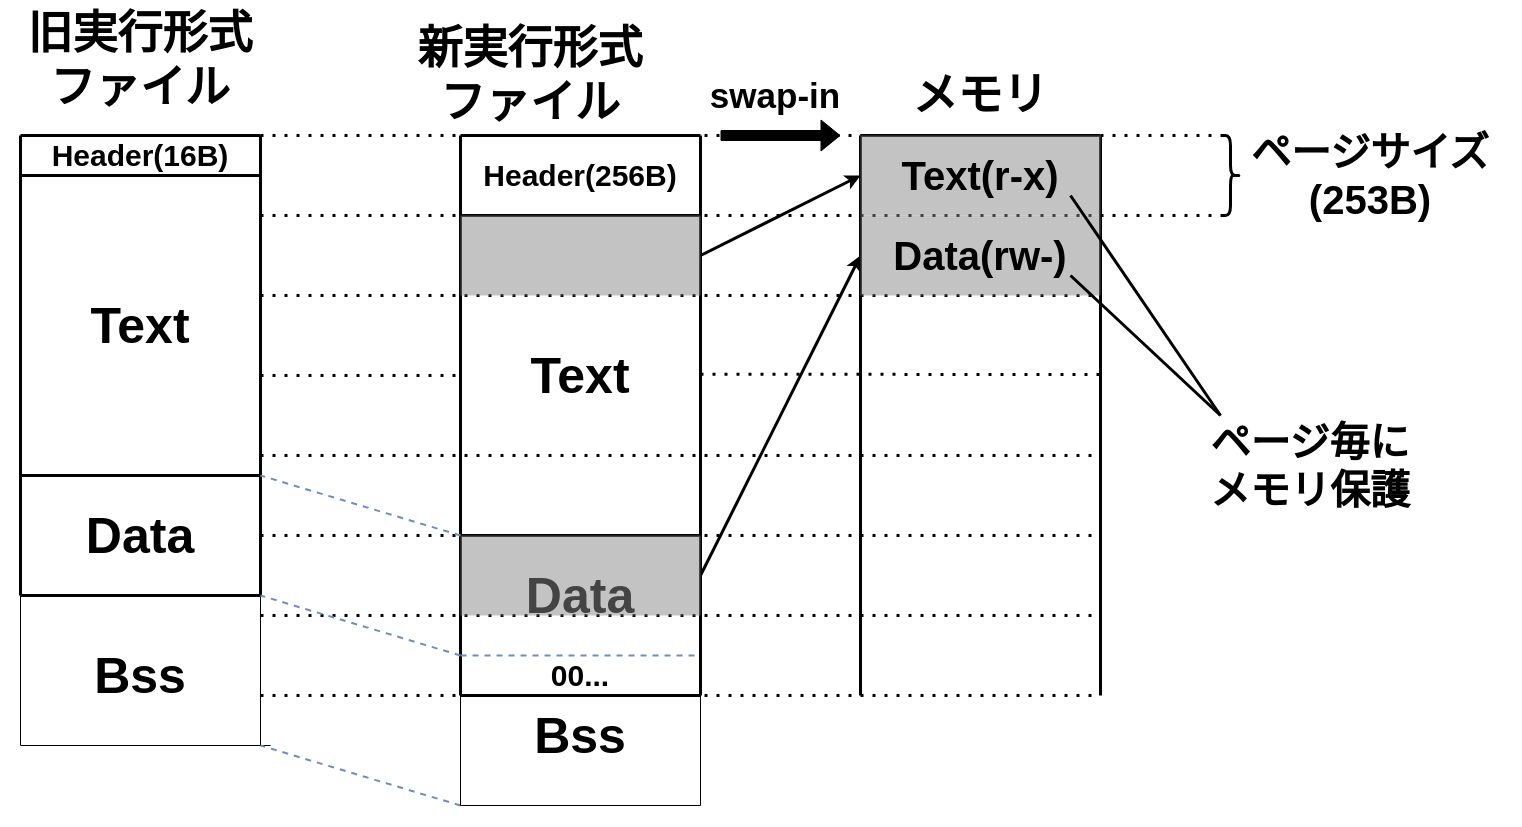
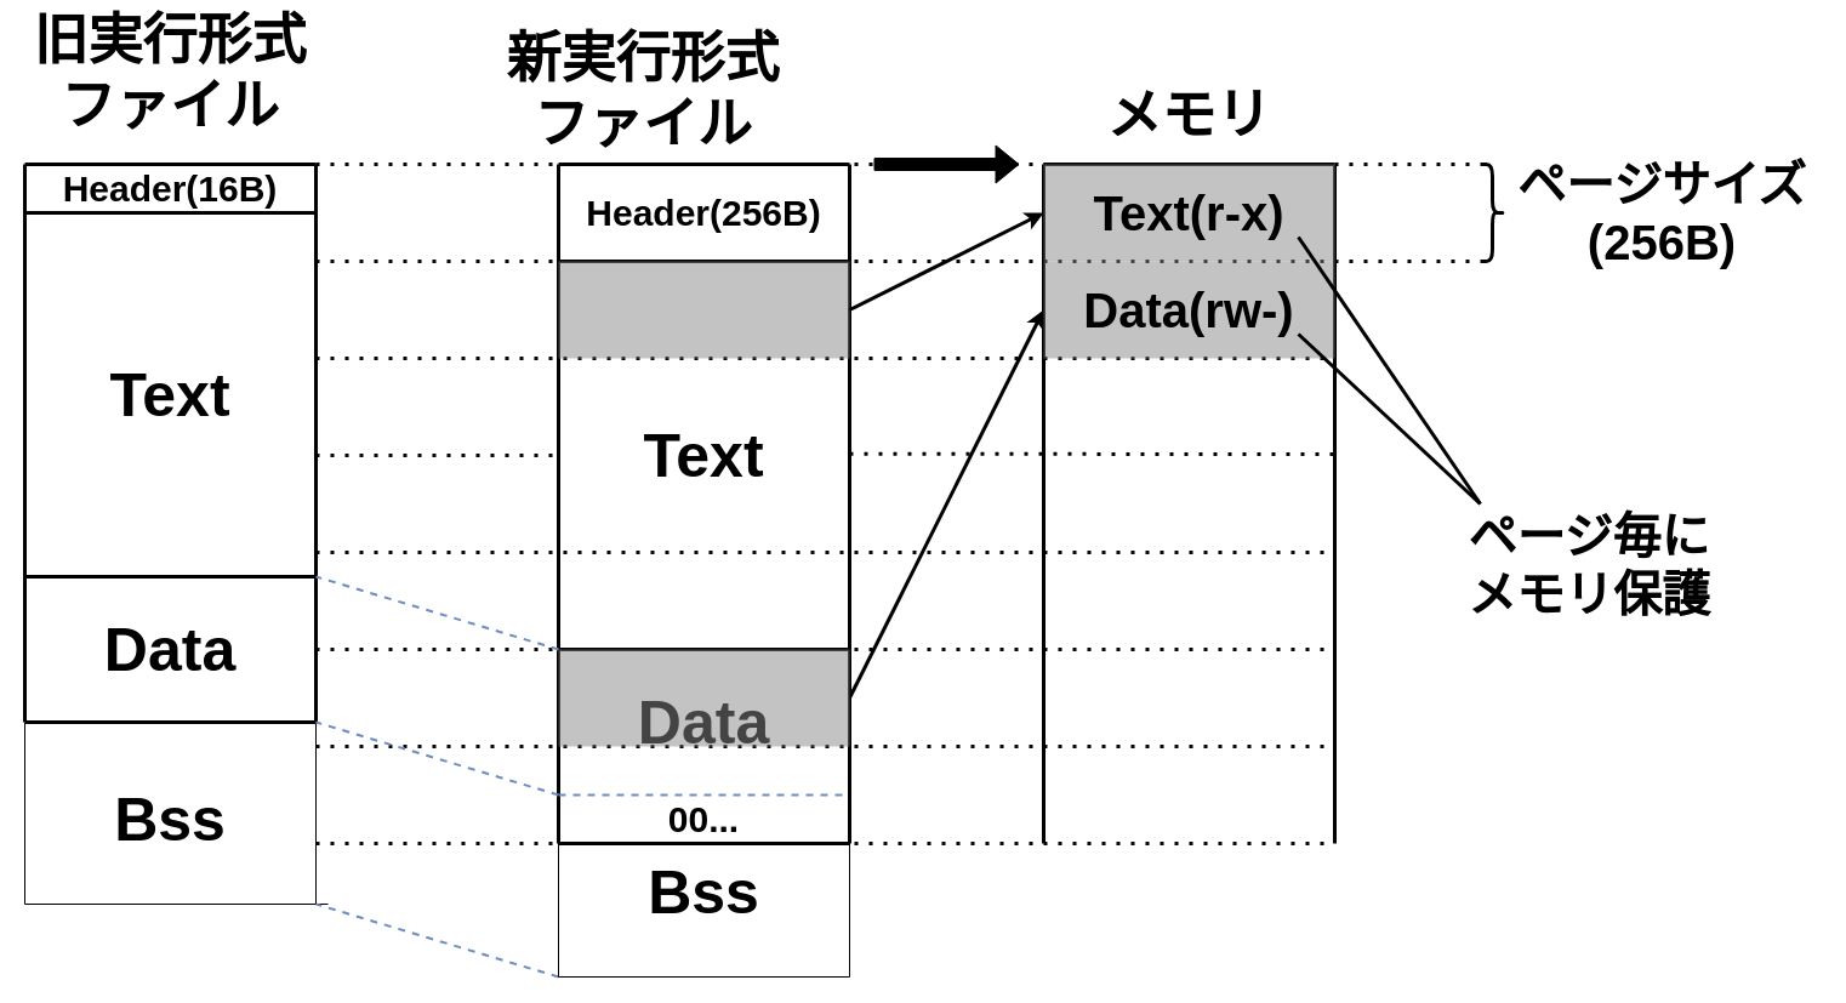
  <mxCell id="0" />
  <mxCell id="1" parent="0" />
  <mxCell id="2" value="" style="endArrow=none;html=1;rounded=0;strokeWidth=3;" parent="1" edge="1"><mxGeometry width="50" height="50" relative="1" as="geometry"><mxPoint x="20" y="135" as="sourcePoint" /><mxPoint x="20" y="595" as="targetPoint" /></mxGeometry></mxCell>
  <mxCell id="3" value="" style="endArrow=none;html=1;rounded=0;strokeWidth=3;" parent="1" edge="1"><mxGeometry width="50" height="50" relative="1" as="geometry"><mxPoint x="260" y="135" as="sourcePoint" /><mxPoint x="260" y="595" as="targetPoint" /></mxGeometry></mxCell>
  <mxCell id="4" value="" style="endArrow=none;html=1;rounded=0;strokeWidth=3;" parent="1" edge="1"><mxGeometry width="50" height="50" relative="1" as="geometry"><mxPoint x="20" y="135" as="sourcePoint" /><mxPoint x="260" y="135" as="targetPoint" /></mxGeometry></mxCell>
  <mxCell id="5" value="" style="endArrow=none;html=1;rounded=0;strokeWidth=3;" parent="1" edge="1"><mxGeometry width="50" height="50" relative="1" as="geometry"><mxPoint x="20" y="595" as="sourcePoint" /><mxPoint x="260" y="595" as="targetPoint" /></mxGeometry></mxCell>
  <mxCell id="6" value="" style="endArrow=none;html=1;rounded=0;strokeWidth=3;" parent="1" edge="1"><mxGeometry width="50" height="50" relative="1" as="geometry"><mxPoint x="460" y="135" as="sourcePoint" /><mxPoint x="460" y="695" as="targetPoint" /></mxGeometry></mxCell>
  <mxCell id="7" value="" style="endArrow=none;html=1;rounded=0;strokeWidth=3;" parent="1" edge="1"><mxGeometry width="50" height="50" relative="1" as="geometry"><mxPoint x="460" y="135" as="sourcePoint" /><mxPoint x="700" y="135" as="targetPoint" /></mxGeometry></mxCell>
  <mxCell id="8" value="" style="endArrow=none;html=1;rounded=0;strokeWidth=3;" parent="1" edge="1"><mxGeometry width="50" height="50" relative="1" as="geometry"><mxPoint x="20" y="175" as="sourcePoint" /><mxPoint x="260" y="175" as="targetPoint" /></mxGeometry></mxCell>
  <mxCell id="9" value="" style="endArrow=none;html=1;rounded=0;strokeWidth=3;" parent="1" edge="1"><mxGeometry width="50" height="50" relative="1" as="geometry"><mxPoint x="700" y="135" as="sourcePoint" /><mxPoint x="700" y="695" as="targetPoint" /></mxGeometry></mxCell>
  <mxCell id="10" value="" style="endArrow=none;html=1;rounded=0;strokeWidth=3;" parent="1" edge="1"><mxGeometry width="50" height="50" relative="1" as="geometry"><mxPoint x="460" y="695" as="sourcePoint" /><mxPoint x="700" y="695" as="targetPoint" /></mxGeometry></mxCell>
  <mxCell id="11" value="" style="endArrow=none;dashed=1;html=1;dashPattern=1 3;strokeWidth=3;rounded=0;" parent="1" edge="1"><mxGeometry width="50" height="50" relative="1" as="geometry"><mxPoint x="260" y="135" as="sourcePoint" /><mxPoint x="1220" y="135" as="targetPoint" /></mxGeometry></mxCell>
  <mxCell id="12" value="" style="endArrow=none;dashed=1;html=1;dashPattern=1 3;strokeWidth=3;rounded=0;" parent="1" edge="1"><mxGeometry width="50" height="50" relative="1" as="geometry"><mxPoint x="260" y="215" as="sourcePoint" /><mxPoint x="1220" y="215" as="targetPoint" /></mxGeometry></mxCell>
  <mxCell id="13" value="" style="endArrow=none;dashed=1;html=1;dashPattern=1 3;strokeWidth=3;rounded=0;" parent="1" edge="1"><mxGeometry width="50" height="50" relative="1" as="geometry"><mxPoint x="260" y="295" as="sourcePoint" /><mxPoint x="1100" y="295" as="targetPoint" /></mxGeometry></mxCell>
  <mxCell id="14" value="" style="endArrow=none;dashed=1;html=1;dashPattern=1 3;strokeWidth=3;rounded=0;startArrow=none;" parent="1" source="37" edge="1"><mxGeometry width="50" height="50" relative="1" as="geometry"><mxPoint x="260" y="375" as="sourcePoint" /><mxPoint x="700" y="375" as="targetPoint" /></mxGeometry></mxCell>
  <mxCell id="15" value="" style="endArrow=none;dashed=1;html=1;dashPattern=1 3;strokeWidth=3;rounded=0;" parent="1" edge="1"><mxGeometry width="50" height="50" relative="1" as="geometry"><mxPoint x="260" y="455" as="sourcePoint" /><mxPoint x="1100" y="455" as="targetPoint" /></mxGeometry></mxCell>
  <mxCell id="16" value="" style="endArrow=none;dashed=1;html=1;dashPattern=1 3;strokeWidth=3;rounded=0;" parent="1" edge="1"><mxGeometry width="50" height="50" relative="1" as="geometry"><mxPoint x="260" y="535" as="sourcePoint" /><mxPoint x="1100" y="535" as="targetPoint" /></mxGeometry></mxCell>
  <mxCell id="17" value="" style="endArrow=none;dashed=1;html=1;dashPattern=1 3;strokeWidth=3;rounded=0;" parent="1" edge="1"><mxGeometry width="50" height="50" relative="1" as="geometry"><mxPoint x="260" y="615" as="sourcePoint" /><mxPoint x="1100" y="615" as="targetPoint" /></mxGeometry></mxCell>
  <mxCell id="18" value="" style="endArrow=none;dashed=1;html=1;dashPattern=1 3;strokeWidth=3;rounded=0;" parent="1" edge="1"><mxGeometry width="50" height="50" relative="1" as="geometry"><mxPoint x="260" y="695" as="sourcePoint" /><mxPoint x="1100" y="695" as="targetPoint" /></mxGeometry></mxCell>
  <mxCell id="19" value="" style="endArrow=none;html=1;rounded=0;strokeWidth=3;" parent="1" edge="1"><mxGeometry width="50" height="50" relative="1" as="geometry"><mxPoint x="460" y="215" as="sourcePoint" /><mxPoint x="700" y="215" as="targetPoint" /></mxGeometry></mxCell>
  <mxCell id="20" value="" style="endArrow=none;html=1;rounded=0;strokeWidth=3;" parent="1" edge="1"><mxGeometry width="50" height="50" relative="1" as="geometry"><mxPoint x="460" y="535" as="sourcePoint" /><mxPoint x="700" y="535" as="targetPoint" /></mxGeometry></mxCell>
  <mxCell id="21" value="" style="endArrow=none;html=1;rounded=0;strokeWidth=3;" parent="1" edge="1"><mxGeometry width="50" height="50" relative="1" as="geometry"><mxPoint x="20" y="475" as="sourcePoint" /><mxPoint x="260" y="475" as="targetPoint" /></mxGeometry></mxCell>
  <mxCell id="22" value="" style="endArrow=none;html=1;strokeWidth=1;rounded=0;" parent="1" edge="1"><mxGeometry width="50" height="50" relative="1" as="geometry"><mxPoint x="20" y="595" as="sourcePoint" /><mxPoint x="20" y="745" as="targetPoint" /></mxGeometry></mxCell>
  <mxCell id="23" value="" style="endArrow=none;html=1;strokeWidth=1;rounded=0;" parent="1" edge="1"><mxGeometry width="50" height="50" relative="1" as="geometry"><mxPoint x="260" y="595" as="sourcePoint" /><mxPoint x="260" y="745" as="targetPoint" /></mxGeometry></mxCell>
  <mxCell id="24" value="" style="endArrow=none;html=1;strokeWidth=1;rounded=0;" parent="1" edge="1"><mxGeometry width="50" height="50" relative="1" as="geometry"><mxPoint x="20" y="745" as="sourcePoint" /><mxPoint x="270" y="745" as="targetPoint" /></mxGeometry></mxCell>
  <mxCell id="25" value="" style="endArrow=none;html=1;rounded=0;strokeWidth=2;dashed=1;fillColor=#dae8fc;strokeColor=#6c8ebf;" parent="1" edge="1"><mxGeometry width="50" height="50" relative="1" as="geometry"><mxPoint x="460" y="535" as="sourcePoint" /><mxPoint x="260" y="475" as="targetPoint" /></mxGeometry></mxCell>
  <mxCell id="26" value="" style="endArrow=none;html=1;rounded=0;strokeWidth=2;dashed=1;fillColor=#dae8fc;strokeColor=#6c8ebf;" parent="1" edge="1"><mxGeometry width="50" height="50" relative="1" as="geometry"><mxPoint x="460" y="655" as="sourcePoint" /><mxPoint x="260" y="595" as="targetPoint" /></mxGeometry></mxCell>
  <mxCell id="27" value="" style="endArrow=none;html=1;rounded=0;strokeWidth=2;dashed=1;fillColor=#dae8fc;strokeColor=#6c8ebf;" parent="1" edge="1"><mxGeometry width="50" height="50" relative="1" as="geometry"><mxPoint x="460" y="805" as="sourcePoint" /><mxPoint x="260" y="745" as="targetPoint" /></mxGeometry></mxCell>
  <mxCell id="28" value="" style="endArrow=none;html=1;strokeWidth=1;rounded=0;" parent="1" edge="1"><mxGeometry width="50" height="50" relative="1" as="geometry"><mxPoint x="460" y="655" as="sourcePoint" /><mxPoint x="460" y="805" as="targetPoint" /></mxGeometry></mxCell>
  <mxCell id="29" value="" style="endArrow=none;html=1;strokeWidth=1;rounded=0;" parent="1" edge="1"><mxGeometry width="50" height="50" relative="1" as="geometry"><mxPoint x="700" y="655" as="sourcePoint" /><mxPoint x="700" y="805" as="targetPoint" /></mxGeometry></mxCell>
  <mxCell id="30" value="" style="endArrow=none;html=1;strokeWidth=1;rounded=0;" parent="1" edge="1"><mxGeometry width="50" height="50" relative="1" as="geometry"><mxPoint x="460" y="805" as="sourcePoint" /><mxPoint x="700" y="805" as="targetPoint" /></mxGeometry></mxCell>
  <mxCell id="31" value="&lt;b&gt;&lt;font style=&quot;font-size: 30px;&quot;&gt;Header(16B)&lt;/font&gt;&lt;/b&gt;" style="text;html=1;strokeColor=none;fillColor=none;align=center;verticalAlign=middle;whiteSpace=wrap;rounded=0;" parent="1" vertex="1"><mxGeometry x="20" y="135" width="240" height="40" as="geometry" /></mxCell>
  <mxCell id="32" value="&lt;b&gt;&lt;font style=&quot;font-size: 50px;&quot;&gt;Text&lt;/font&gt;&lt;/b&gt;" style="text;html=1;strokeColor=none;fillColor=none;align=center;verticalAlign=middle;whiteSpace=wrap;rounded=0;fontSize=30;" parent="1" vertex="1"><mxGeometry x="20" y="285" width="240" height="80" as="geometry" /></mxCell>
  <mxCell id="33" value="&lt;b&gt;&lt;font style=&quot;font-size: 50px;&quot;&gt;Data&lt;br&gt;&lt;/font&gt;&lt;/b&gt;" style="text;html=1;strokeColor=none;fillColor=none;align=center;verticalAlign=middle;whiteSpace=wrap;rounded=0;fontSize=30;" parent="1" vertex="1"><mxGeometry x="20" y="495" width="240" height="80" as="geometry" /></mxCell>
  <mxCell id="34" value="&lt;span style=&quot;font-size: 50px;&quot;&gt;&lt;b&gt;Bss&lt;/b&gt;&lt;/span&gt;" style="text;html=1;strokeColor=none;fillColor=none;align=center;verticalAlign=middle;whiteSpace=wrap;rounded=0;fontSize=30;" parent="1" vertex="1"><mxGeometry x="20" y="635" width="240" height="80" as="geometry" /></mxCell>
  <mxCell id="35" value="" style="endArrow=none;dashed=1;html=1;rounded=0;strokeWidth=1;fontSize=50;fillColor=#dae8fc;strokeColor=#6c8ebf;startArrow=none;" parent="1" source="41" edge="1"><mxGeometry width="50" height="50" relative="1" as="geometry"><mxPoint x="460" y="655" as="sourcePoint" /><mxPoint x="700" y="655" as="targetPoint" /></mxGeometry></mxCell>
  <mxCell id="36" value="" style="endArrow=none;dashed=1;html=1;dashPattern=1 3;strokeWidth=3;rounded=0;" parent="1" target="37" edge="1"><mxGeometry width="50" height="50" relative="1" as="geometry"><mxPoint x="260" y="375" as="sourcePoint" /><mxPoint x="700" y="375" as="targetPoint" /></mxGeometry></mxCell>
  <mxCell id="37" value="&lt;b&gt;&lt;font style=&quot;font-size: 50px;&quot;&gt;Text&lt;/font&gt;&lt;/b&gt;" style="text;html=1;strokeColor=none;fillColor=none;align=center;verticalAlign=middle;whiteSpace=wrap;rounded=0;fontSize=30;" parent="1" vertex="1"><mxGeometry x="460" y="335" width="240" height="80" as="geometry" /></mxCell>
  <mxCell id="38" value="&lt;b&gt;&lt;font style=&quot;font-size: 50px;&quot;&gt;Data&lt;br&gt;&lt;/font&gt;&lt;/b&gt;" style="text;html=1;strokeColor=none;fillColor=none;align=center;verticalAlign=middle;whiteSpace=wrap;rounded=0;fontSize=30;" parent="1" vertex="1"><mxGeometry x="460" y="555" width="240" height="80" as="geometry" /></mxCell>
  <mxCell id="39" value="&lt;span style=&quot;font-size: 50px;&quot;&gt;&lt;b&gt;Bss&lt;/b&gt;&lt;/span&gt;" style="text;html=1;strokeColor=none;fillColor=none;align=center;verticalAlign=middle;whiteSpace=wrap;rounded=0;fontSize=30;" parent="1" vertex="1"><mxGeometry x="460" y="695" width="240" height="80" as="geometry" /></mxCell>
  <mxCell id="40" value="" style="endArrow=none;dashed=1;html=1;rounded=0;strokeWidth=1;fontSize=50;fillColor=#dae8fc;strokeColor=#6c8ebf;" parent="1" target="41" edge="1"><mxGeometry width="50" height="50" relative="1" as="geometry"><mxPoint x="460" y="655" as="sourcePoint" /><mxPoint x="700" y="655" as="targetPoint" /></mxGeometry></mxCell>
  <mxCell id="41" value="&lt;span style=&quot;font-size: 30px;&quot;&gt;&lt;b&gt;00...&lt;br&gt;&lt;/b&gt;&lt;/span&gt;" style="text;html=1;strokeColor=none;fillColor=none;align=center;verticalAlign=middle;whiteSpace=wrap;rounded=0;" parent="1" vertex="1"><mxGeometry x="460" y="655" width="240" height="40" as="geometry" /></mxCell>
  <mxCell id="42" value="" style="endArrow=none;html=1;rounded=0;strokeWidth=2;dashed=1;fillColor=#dae8fc;strokeColor=#6c8ebf;entryX=1;entryY=0;entryDx=0;entryDy=0;exitX=0;exitY=0;exitDx=0;exitDy=0;" parent="1" source="41" target="41" edge="1"><mxGeometry width="50" height="50" relative="1" as="geometry"><mxPoint x="470" y="665" as="sourcePoint" /><mxPoint x="270" y="605" as="targetPoint" /></mxGeometry></mxCell>
  <mxCell id="43" value="&lt;b&gt;&lt;font style=&quot;font-size: 30px;&quot;&gt;Header(256B)&lt;/font&gt;&lt;/b&gt;" style="text;html=1;strokeColor=none;fillColor=none;align=center;verticalAlign=middle;whiteSpace=wrap;rounded=0;fontSize=30;" parent="1" vertex="1"><mxGeometry x="460" y="135" width="240" height="80" as="geometry" /></mxCell>
  <mxCell id="44" value="" style="endArrow=none;html=1;rounded=0;strokeWidth=3;" parent="1" edge="1"><mxGeometry width="50" height="50" relative="1" as="geometry"><mxPoint x="860" y="135" as="sourcePoint" /><mxPoint x="860" y="695" as="targetPoint" /></mxGeometry></mxCell>
  <mxCell id="45" value="" style="endArrow=none;dashed=1;html=1;dashPattern=1 3;strokeWidth=3;rounded=0;" parent="1" edge="1"><mxGeometry width="50" height="50" relative="1" as="geometry"><mxPoint x="700" y="373.75" as="sourcePoint" /><mxPoint x="1100" y="374" as="targetPoint" /></mxGeometry></mxCell>
  <mxCell id="46" value="" style="endArrow=none;html=1;rounded=0;strokeWidth=3;" parent="1" edge="1"><mxGeometry width="50" height="50" relative="1" as="geometry"><mxPoint x="1100" y="135" as="sourcePoint" /><mxPoint x="1100" y="695" as="targetPoint" /></mxGeometry></mxCell>
  <mxCell id="47" value="" style="endArrow=none;html=1;rounded=0;strokeWidth=3;" parent="1" edge="1"><mxGeometry width="50" height="50" relative="1" as="geometry"><mxPoint x="860" y="135" as="sourcePoint" /><mxPoint x="1100" y="135" as="targetPoint" /></mxGeometry></mxCell>
  <mxCell id="48" value="" style="shape=flexArrow;endArrow=classic;html=1;rounded=0;strokeWidth=1;fontSize=30;fillColor=#000000;" parent="1" edge="1"><mxGeometry width="50" height="50" relative="1" as="geometry"><mxPoint x="720" y="135" as="sourcePoint" /><mxPoint x="840" y="135" as="targetPoint" /></mxGeometry></mxCell>
- <mxCell id="49" value="&lt;b&gt;&lt;font style=&quot;font-size: 35px;&quot;&gt;swap-in&lt;/font&gt;&lt;/b&gt;" style="text;html=1;strokeColor=none;fillColor=none;align=center;verticalAlign=middle;whiteSpace=wrap;rounded=0;" parent="1" vertex="1"><mxGeometry x="690" y="75" width="170" height="40" as="geometry" /></mxCell>
  <mxCell id="50" value="&lt;b&gt;&lt;font style=&quot;font-size: 45px;&quot;&gt;旧実行形式&lt;br&gt;ファイル&lt;br&gt;&lt;/font&gt;&lt;/b&gt;" style="text;html=1;strokeColor=none;fillColor=none;align=center;verticalAlign=middle;whiteSpace=wrap;rounded=0;fontSize=30;" parent="1" vertex="1"><mxGeometry x="20" y="20" width="240" height="80" as="geometry" /></mxCell>
  <mxCell id="51" value="&lt;b&gt;&lt;font style=&quot;font-size: 45px;&quot;&gt;新実行形式&lt;br&gt;ファイル&lt;br&gt;&lt;/font&gt;&lt;/b&gt;" style="text;html=1;strokeColor=none;fillColor=none;align=center;verticalAlign=middle;whiteSpace=wrap;rounded=0;fontSize=30;" parent="1" vertex="1"><mxGeometry x="410" y="35" width="240" height="80" as="geometry" /></mxCell>
  <mxCell id="52" value="&lt;b&gt;&lt;font style=&quot;font-size: 45px;&quot;&gt;メモリ&lt;br&gt;&lt;/font&gt;&lt;/b&gt;" style="text;html=1;strokeColor=none;fillColor=none;align=center;verticalAlign=middle;whiteSpace=wrap;rounded=0;fontSize=30;" parent="1" vertex="1"><mxGeometry x="860" y="55" width="240" height="80" as="geometry" /></mxCell>
  <mxCell id="53" value="" style="rounded=0;whiteSpace=wrap;html=1;strokeWidth=3;fontSize=35;fillColor=#878787;strokeColor=none;opacity=50;" parent="1" vertex="1"><mxGeometry x="460" y="215" width="240" height="80" as="geometry" /></mxCell>
  <mxCell id="54" value="" style="rounded=0;whiteSpace=wrap;html=1;strokeWidth=3;fontSize=35;fillColor=#878787;strokeColor=none;opacity=50;" parent="1" vertex="1"><mxGeometry x="860" y="135" width="240" height="80" as="geometry" /></mxCell>
  <mxCell id="55" value="" style="endArrow=classic;html=1;rounded=0;strokeWidth=3;fontSize=35;fillColor=#000000;exitX=1;exitY=0.5;exitDx=0;exitDy=0;entryX=0;entryY=0.5;entryDx=0;entryDy=0;" parent="1" source="53" target="54" edge="1"><mxGeometry width="50" height="50" relative="1" as="geometry"><mxPoint x="850" y="475" as="sourcePoint" /><mxPoint x="860" y="185" as="targetPoint" /></mxGeometry></mxCell>
  <mxCell id="56" value="&lt;b&gt;&lt;font style=&quot;font-size: 40px;&quot;&gt;Text(r-x)&lt;/font&gt;&lt;/b&gt;" style="text;html=1;strokeColor=none;fillColor=none;align=center;verticalAlign=middle;whiteSpace=wrap;rounded=0;fontSize=30;" parent="1" vertex="1"><mxGeometry x="860" y="135" width="240" height="80" as="geometry" /></mxCell>
  <mxCell id="57" value="" style="endArrow=classic;html=1;rounded=0;strokeWidth=3;fontSize=35;fillColor=#000000;exitX=1;exitY=0.25;exitDx=0;exitDy=0;entryX=0;entryY=0.5;entryDx=0;entryDy=0;" parent="1" source="38" target="58" edge="1"><mxGeometry width="50" height="50" relative="1" as="geometry"><mxPoint x="820" y="435" as="sourcePoint" /><mxPoint x="860" y="265" as="targetPoint" /></mxGeometry></mxCell>
  <mxCell id="58" value="" style="rounded=0;whiteSpace=wrap;html=1;strokeWidth=3;fontSize=35;fillColor=#878787;strokeColor=none;opacity=50;" parent="1" vertex="1"><mxGeometry x="860" y="215" width="240" height="80" as="geometry" /></mxCell>
  <mxCell id="59" value="&lt;b&gt;&lt;font&gt;&lt;font style=&quot;font-size: 40px;&quot;&gt;Data(rw-)&lt;/font&gt;&lt;br&gt;&lt;/font&gt;&lt;/b&gt;" style="text;html=1;strokeColor=none;fillColor=none;align=center;verticalAlign=middle;whiteSpace=wrap;rounded=0;fontSize=30;" parent="1" vertex="1"><mxGeometry x="860" y="215" width="240" height="80" as="geometry" /></mxCell>
  <mxCell id="60" value="" style="rounded=0;whiteSpace=wrap;html=1;strokeWidth=3;fontSize=35;fillColor=#878787;strokeColor=none;opacity=50;" parent="1" vertex="1"><mxGeometry x="460" y="535" width="240" height="80" as="geometry" /></mxCell>
  <mxCell id="61" value="" style="shape=curlyBracket;whiteSpace=wrap;html=1;rounded=1;flipH=1;labelPosition=right;verticalLabelPosition=middle;align=left;verticalAlign=middle;strokeWidth=3;fontSize=40;fillColor=#878787;" parent="1" vertex="1"><mxGeometry x="1220" y="135" width="20" height="80" as="geometry" /></mxCell>
- <mxCell id="62" value="&lt;span style=&quot;font-size: 40px;&quot;&gt;&lt;b&gt;ページサイズ&lt;br&gt;(253B)&lt;br&gt;&lt;/b&gt;&lt;/span&gt;" style="text;html=1;strokeColor=none;fillColor=none;align=center;verticalAlign=middle;whiteSpace=wrap;rounded=0;fontSize=30;" parent="1" vertex="1"><mxGeometry x="1240" y="135" width="260" height="80" as="geometry" /></mxCell>
+ <mxCell id="62" value="&lt;span style=&quot;font-size: 40px;&quot;&gt;&lt;b&gt;ページサイズ&lt;br&gt;(256B)&lt;br&gt;&lt;/b&gt;&lt;/span&gt;" style="text;html=1;strokeColor=none;fillColor=none;align=center;verticalAlign=middle;whiteSpace=wrap;rounded=0;fontSize=30;" parent="1" vertex="1"><mxGeometry x="1240" y="135" width="260" height="80" as="geometry" /></mxCell>
  <mxCell id="63" value="" style="endArrow=none;html=1;rounded=0;strokeWidth=3;fontSize=40;fillColor=#000000;" parent="1" edge="1"><mxGeometry width="50" height="50" relative="1" as="geometry"><mxPoint x="1220" y="415" as="sourcePoint" /><mxPoint x="1070" y="195" as="targetPoint" /></mxGeometry></mxCell>
  <mxCell id="64" value="" style="endArrow=none;html=1;rounded=0;strokeWidth=3;fontSize=40;fillColor=#000000;" parent="1" edge="1"><mxGeometry width="50" height="50" relative="1" as="geometry"><mxPoint x="1220" y="415" as="sourcePoint" /><mxPoint x="1070" y="275" as="targetPoint" /></mxGeometry></mxCell>
  <mxCell id="65" value="&lt;span style=&quot;font-size: 40px;&quot;&gt;&lt;b&gt;ページ毎に&lt;br&gt;メモリ保護&lt;br&gt;&lt;/b&gt;&lt;/span&gt;" style="text;html=1;strokeColor=none;fillColor=none;align=center;verticalAlign=middle;whiteSpace=wrap;rounded=0;fontSize=30;" parent="1" vertex="1"><mxGeometry x="1180" y="425" width="260" height="80" as="geometry" /></mxCell>
